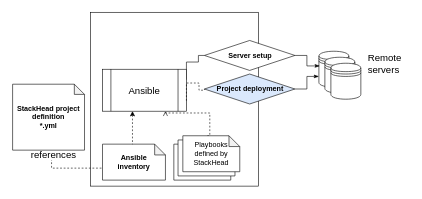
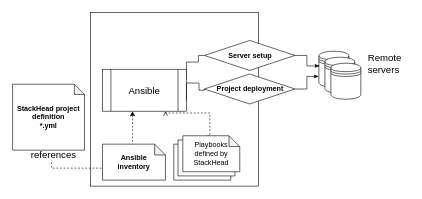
  <mxCell id="0" />
  <mxCell id="1" parent="0" />
  <mxCell id="2" value="" style="rounded=0;whiteSpace=wrap;html=1;fontSize=16;align=left;" vertex="1" parent="1"><mxGeometry x="150" y="20" width="280" height="290" as="geometry" /></mxCell>
  <mxCell id="3" style="edgeStyle=orthogonalEdgeStyle;rounded=0;orthogonalLoop=1;jettySize=auto;html=1;startArrow=open;startFill=0;endArrow=none;endFill=0;fontSize=16;dashed=1;exitX=0;exitY=0;exitDx=65;exitDy=80;exitPerimeter=0;" edge="1" parent="1" source="5" target="11"><mxGeometry relative="1" as="geometry"><Array as="points"><mxPoint x="85" y="280" /></Array></mxGeometry></mxCell>
  <mxCell id="4" value="references" style="edgeLabel;html=1;align=center;verticalAlign=middle;resizable=0;points=[];fontSize=16;" vertex="1" connectable="0" parent="3"><mxGeometry x="-0.41" y="20" relative="1" as="geometry"><mxPoint x="-18" y="-7" as="offset" /></mxGeometry></mxCell>
  <mxCell id="5" value="StackHead project definition&lt;br&gt;*.yml" style="shape=note;whiteSpace=wrap;html=1;backgroundOutline=1;darkOpacity=0.05;fontFamily=Helvetica;fontSize=12;fontColor=#000000;align=center;strokeColor=#000000;fillColor=#ffffff;size=17;fontStyle=1" vertex="1" parent="1"><mxGeometry x="20" y="140" width="120" height="110" as="geometry" /></mxCell>
  <mxCell id="6" style="edgeStyle=orthogonalEdgeStyle;rounded=0;orthogonalLoop=1;jettySize=auto;html=1;entryX=0;entryY=0;entryDx=55;entryDy=0;entryPerimeter=0;fontSize=16;dashed=1;startArrow=classic;startFill=1;endArrow=none;endFill=0;" edge="1" parent="1" source="10"><mxGeometry relative="1" as="geometry"><mxPoint x="240" y="245" as="targetPoint" /><Array as="points"><mxPoint x="220" y="245" /></Array></mxGeometry></mxCell>
  <mxCell id="7" style="edgeStyle=orthogonalEdgeStyle;rounded=0;orthogonalLoop=1;jettySize=auto;html=1;entryX=0;entryY=0;entryDx=38.5;entryDy=0;entryPerimeter=0;dashed=1;startArrow=open;startFill=0;endArrow=none;endFill=0;fontSize=12;exitX=0.75;exitY=1;exitDx=0;exitDy=0;" edge="1" parent="1" source="10" target="19"><mxGeometry relative="1" as="geometry"><Array as="points"><mxPoint x="275" y="188" /><mxPoint x="349" y="188" /><mxPoint x="349" y="226" /></Array></mxGeometry></mxCell>
  <mxCell id="8" style="edgeStyle=orthogonalEdgeStyle;rounded=0;orthogonalLoop=1;jettySize=auto;html=1;entryX=0;entryY=0.7;entryDx=0;entryDy=0;startArrow=none;startFill=0;endArrow=classicThin;endFill=1;fontSize=12;exitX=1;exitY=0.5;exitDx=0;exitDy=0;" edge="1" parent="1" source="22" target="12"><mxGeometry relative="1" as="geometry"><mxPoint x="610" y="155" as="sourcePoint" /><Array as="points"><mxPoint x="511" y="148" /><mxPoint x="511" y="127" /></Array></mxGeometry></mxCell>
  <mxCell id="9" style="edgeStyle=orthogonalEdgeStyle;rounded=0;orthogonalLoop=1;jettySize=auto;html=1;entryX=0;entryY=0.5;entryDx=0;entryDy=0;startArrow=none;startFill=0;endArrow=none;endFill=0;fontSize=12;exitX=1;exitY=0.25;exitDx=0;exitDy=0;" edge="1" parent="1" source="10" target="21"><mxGeometry relative="1" as="geometry"><Array as="points"><mxPoint x="330" y="103" /><mxPoint x="330" y="92" /></Array></mxGeometry></mxCell>
  <mxCell id="10" value="Ansible" style="shape=process;whiteSpace=wrap;html=1;backgroundOutline=1;fontFamily=Helvetica;fontSize=16;fontColor=#000000;align=center;strokeColor=#000000;fillColor=#ffffff;" vertex="1" parent="1"><mxGeometry x="170" y="115" width="140" height="70" as="geometry" /></mxCell>
  <mxCell id="11" value="Ansible&lt;br&gt;inventory" style="shape=note;whiteSpace=wrap;html=1;backgroundOutline=1;darkOpacity=0.05;fontFamily=Helvetica;fontSize=12;fontColor=#000000;align=center;strokeColor=#000000;fillColor=#ffffff;size=18;fontStyle=1" vertex="1" parent="1"><mxGeometry x="170" y="240" width="105" height="60" as="geometry" /></mxCell>
  <mxCell id="12" value="" style="shape=datastore;whiteSpace=wrap;html=1;fontSize=16;" vertex="1" parent="1"><mxGeometry x="531" y="85" width="50" height="60" as="geometry" /></mxCell>
  <mxCell id="13" value="Remote servers" style="text;html=1;strokeColor=none;fillColor=none;align=left;verticalAlign=middle;whiteSpace=wrap;rounded=0;fontSize=16;" vertex="1" parent="1"><mxGeometry x="611" y="95" width="70" height="20" as="geometry" /></mxCell>
  <mxCell id="14" value="Playbooks defined by StackHead" style="shape=note;whiteSpace=wrap;html=1;backgroundOutline=1;darkOpacity=0.05;fontFamily=Helvetica;fontSize=12;fontColor=#000000;align=center;strokeColor=#000000;fillColor=#ffffff;size=18;" vertex="1" parent="1"><mxGeometry x="289" y="240" width="95" height="60" as="geometry" /></mxCell>
  <mxCell id="15" value="" style="shape=datastore;whiteSpace=wrap;html=1;fontSize=16;" vertex="1" parent="1"><mxGeometry x="541" y="95" width="50" height="60" as="geometry" /></mxCell>
  <mxCell id="16" value="" style="shape=datastore;whiteSpace=wrap;html=1;fontSize=16;" vertex="1" parent="1"><mxGeometry x="551" y="105" width="50" height="60" as="geometry" /></mxCell>
- <mxCell id="17" style="edgeStyle=orthogonalEdgeStyle;rounded=0;orthogonalLoop=1;jettySize=auto;html=1;entryX=0;entryY=0.5;entryDx=0;entryDy=0;startArrow=none;startFill=0;endArrow=none;endFill=0;fontSize=12;exitX=1;exitY=0.75;exitDx=0;exitDy=0;dashed=1;" edge="1" parent="1" source="10" target="22"><mxGeometry relative="1" as="geometry"><mxPoint x="310" y="170" as="sourcePoint" /><mxPoint x="340" y="155" as="targetPoint" /><Array as="points"><mxPoint x="331" y="138" /><mxPoint x="331" y="150" /></Array></mxGeometry></mxCell>
+ <mxCell id="17" style="edgeStyle=orthogonalEdgeStyle;rounded=0;orthogonalLoop=1;jettySize=auto;html=1;entryX=0;entryY=0.5;entryDx=0;entryDy=0;startArrow=none;startFill=0;endArrow=none;endFill=0;fontSize=12;exitX=1;exitY=0.75;exitDx=0;exitDy=0;" edge="1" parent="1" source="10" target="22"><mxGeometry relative="1" as="geometry"><mxPoint x="310" y="170" as="sourcePoint" /><mxPoint x="340" y="155" as="targetPoint" /><Array as="points"><mxPoint x="331" y="138" /><mxPoint x="331" y="150" /></Array></mxGeometry></mxCell>
  <mxCell id="18" value="Playbooks defined by StackHead" style="shape=note;whiteSpace=wrap;html=1;backgroundOutline=1;darkOpacity=0.05;fontFamily=Helvetica;fontSize=12;fontColor=#000000;align=center;strokeColor=#000000;fillColor=#ffffff;size=18;" vertex="1" parent="1"><mxGeometry x="296" y="233" width="95" height="60" as="geometry" /></mxCell>
  <mxCell id="19" value="Playbooks defined by StackHead" style="shape=note;whiteSpace=wrap;html=1;backgroundOutline=1;darkOpacity=0.05;fontFamily=Helvetica;fontSize=12;fontColor=#000000;align=center;strokeColor=#000000;fillColor=#ffffff;size=18;" vertex="1" parent="1"><mxGeometry x="304" y="226" width="95" height="60" as="geometry" /></mxCell>
  <mxCell id="20" style="edgeStyle=orthogonalEdgeStyle;rounded=0;orthogonalLoop=1;jettySize=auto;html=1;entryX=0.03;entryY=0.408;entryDx=0;entryDy=0;startArrow=none;startFill=0;endArrow=classicThin;endFill=1;fontSize=12;exitX=1;exitY=0.5;exitDx=0;exitDy=0;entryPerimeter=0;" edge="1" parent="1" source="21" target="12"><mxGeometry relative="1" as="geometry"><Array as="points"><mxPoint x="511" y="92" /><mxPoint x="511" y="109" /><mxPoint x="533" y="109" /></Array></mxGeometry></mxCell>
  <mxCell id="21" value="Server setup" style="rhombus;html=1;fontSize=12;align=center;spacing=2;fontStyle=1" vertex="1" parent="1"><mxGeometry x="340" y="67" width="151" height="50" as="geometry" /></mxCell>
- <mxCell id="22" value="Project deployment" style="rhombus;html=1;fontSize=12;align=center;spacing=2;fontStyle=1;fillColor=#dae8fc;" vertex="1" parent="1"><mxGeometry x="340" y="123" width="151" height="50" as="geometry" /></mxCell>
+ <mxCell id="22" value="Project deployment" style="rhombus;html=1;fontSize=12;align=center;spacing=2;fontStyle=1" vertex="1" parent="1"><mxGeometry x="340" y="123" width="151" height="50" as="geometry" /></mxCell>
